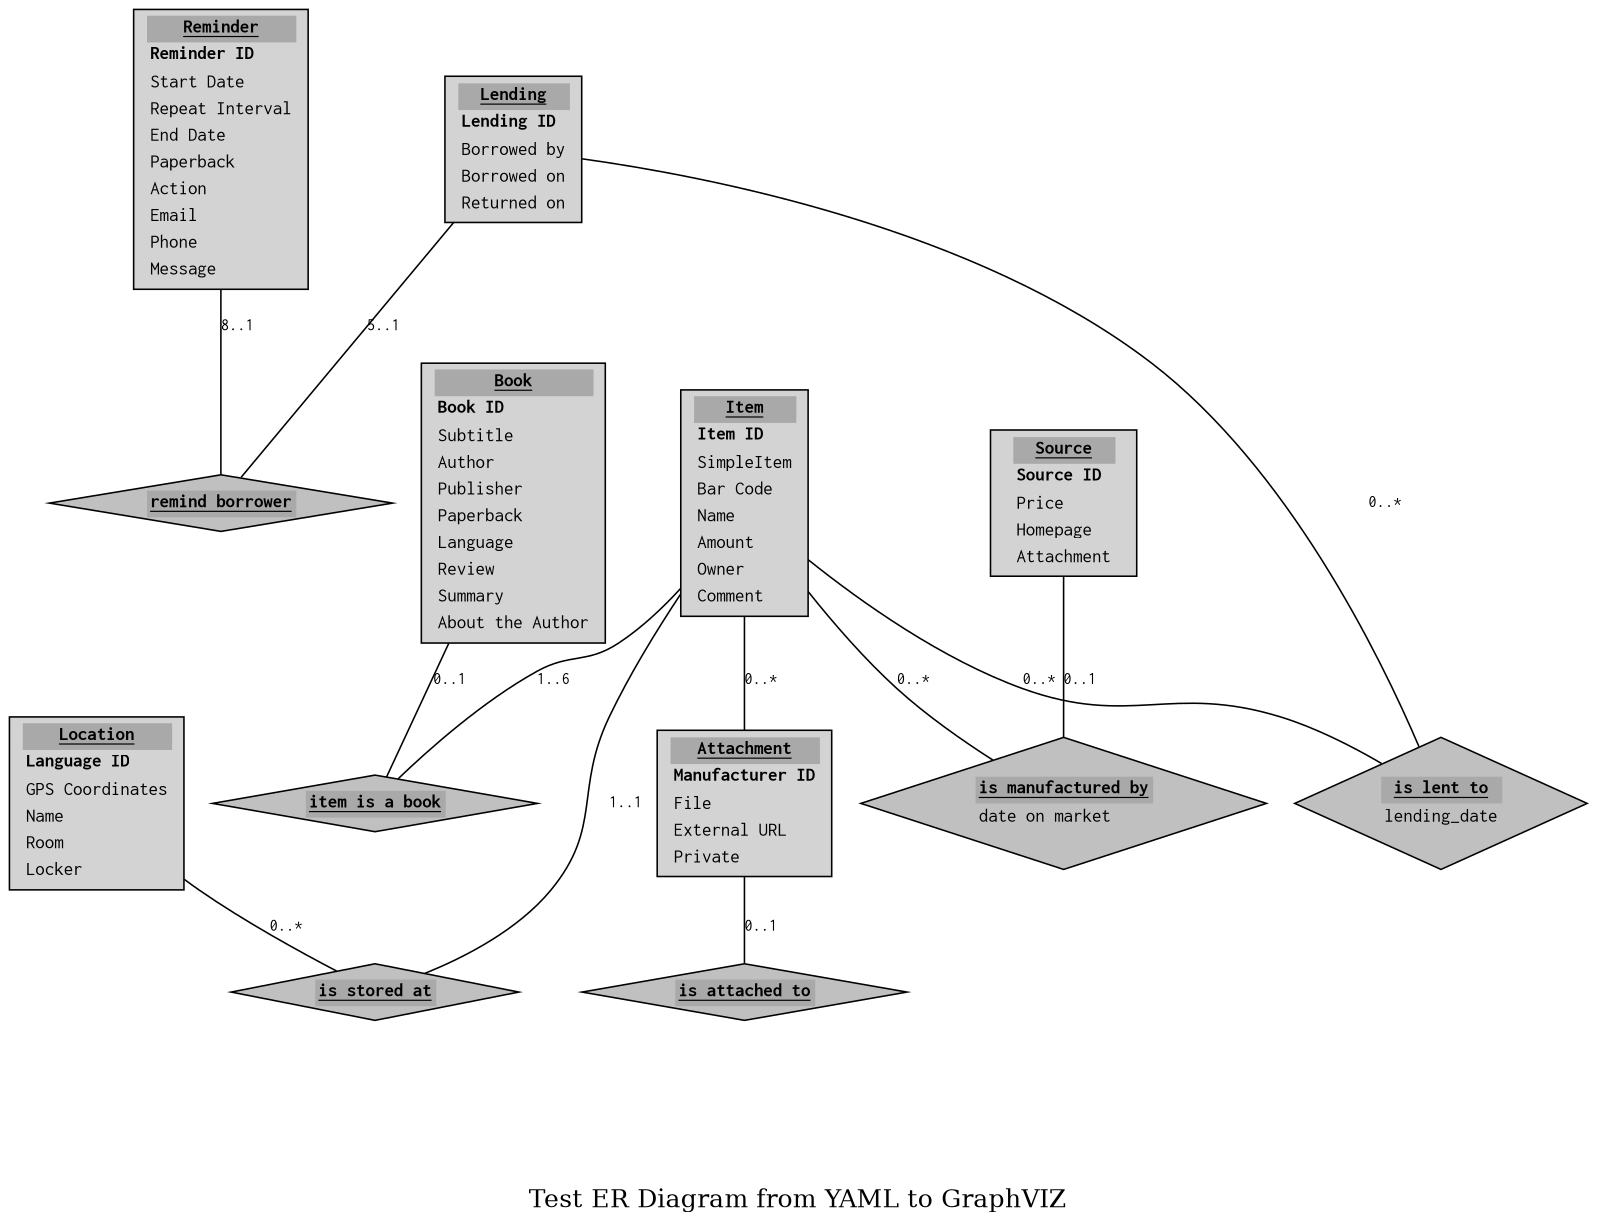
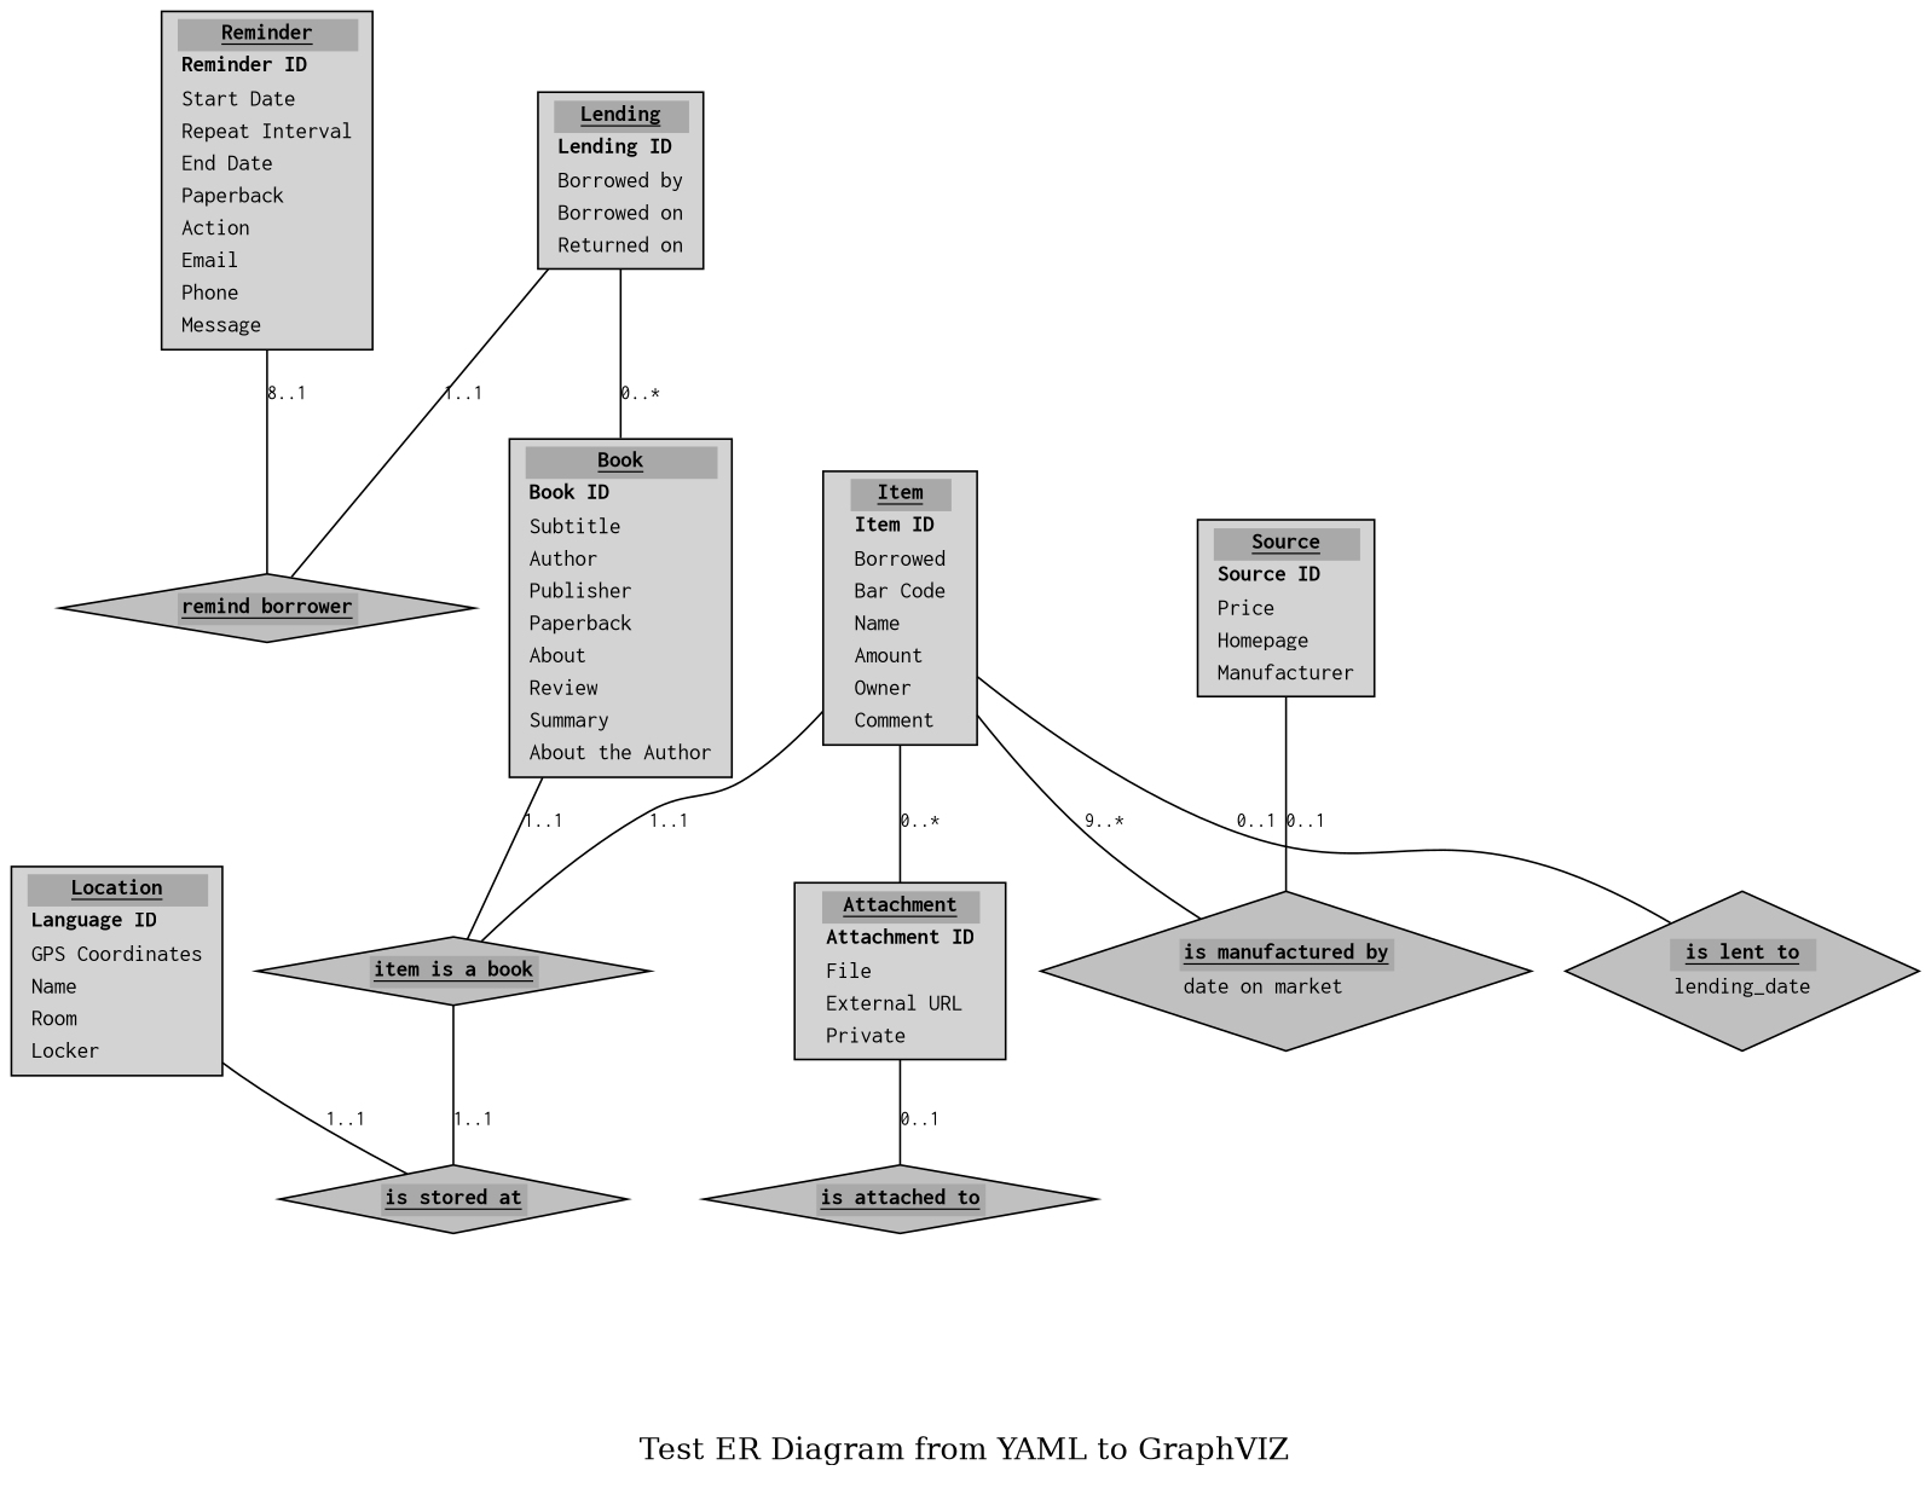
  digraph {
    fontsize=16
    label="\n\nTest ER Diagram from YAML to GraphVIZ"
    rankdir=TB
    node [fillcolor=lightgrey fontname=Courier fontsize=12 shape=box style=filled]
    edge [arrowhead=none fontname=Courier fontsize=10]
-   n1 [label=<     <table border='0' cellborder='0' cellspacing='0'>       <tr><td bgcolor='darkgrey'><b><u>Item</u></b></td></tr>       <tr><td align='left'><b>Item ID</b></td></tr>       <tr><td align='left'>SimpleItem<br/></td></tr>       <tr><td align='left'>Bar Code<br/></td></tr>       <tr><td align='left'>Name<br/></td></tr>       <tr><td align='left'>Amount<br/></td></tr>       <tr><td align='left'>Owner<br/></td></tr>       <tr><td align='left'>Comment<br/></td></tr>     </table>   >]
+   n1 [label=<     <table border='0' cellborder='0' cellspacing='0'>       <tr><td bgcolor='darkgrey'><b><u>Item</u></b></td></tr>       <tr><td align='left'><b>Item ID</b></td></tr>       <tr><td align='left'>Borrowed<br/></td></tr>       <tr><td align='left'>Bar Code<br/></td></tr>       <tr><td align='left'>Name<br/></td></tr>       <tr><td align='left'>Amount<br/></td></tr>       <tr><td align='left'>Owner<br/></td></tr>       <tr><td align='left'>Comment<br/></td></tr>     </table>   >]
    n2 [fillcolor=grey label=<     <table border='0' cellborder='0' cellspacing='0'>       <tr><td bgcolor='darkgrey'><b><u>is manufactured by</u></b></td></tr>       <tr><td align='left'>date on market<br/></td></tr>     </table>   > shape=diamond]
    n3 [fillcolor=grey label=< <table border='0' cellborder='0' cellspacing='0'><tr><td bgcolor='darkgrey'><b><u>is stored at</u></b></td></tr></table> > shape=diamond]
    n4 [fillcolor=grey label=<     <table border='0' cellborder='0' cellspacing='0'>       <tr><td bgcolor='darkgrey'><b><u>is lent to</u></b></td></tr>       <tr><td align='left'>lending_date<br/></td></tr>     </table>   > shape=diamond]
    n5 [fillcolor=grey label=< <table border='0' cellborder='0' cellspacing='0'><tr><td bgcolor='darkgrey'><b><u>item is a book</u></b></td></tr></table> > shape=diamond]
-   n6 [label=<     <table border='0' cellborder='0' cellspacing='0'>       <tr><td bgcolor='darkgrey'><b><u>Attachment</u></b></td></tr>       <tr><td align='left'><b>Manufacturer ID</b></td></tr>       <tr><td align='left'>File<br/></td></tr>       <tr><td align='left'>External URL<br/></td></tr>       <tr><td align='left'>Private<br/></td></tr>     </table>   >]
+   n6 [label=<     <table border='0' cellborder='0' cellspacing='0'>       <tr><td bgcolor='darkgrey'><b><u>Attachment</u></b></td></tr>       <tr><td align='left'><b>Attachment ID</b></td></tr>       <tr><td align='left'>File<br/></td></tr>       <tr><td align='left'>External URL<br/></td></tr>       <tr><td align='left'>Private<br/></td></tr>     </table>   >]
    n7 [fillcolor=grey label=< <table border='0' cellborder='0' cellspacing='0'><tr><td bgcolor='darkgrey'><b><u>is attached to</u></b></td></tr></table> > shape=diamond]
-   n8 [label=<     <table border='0' cellborder='0' cellspacing='0'>       <tr><td bgcolor='darkgrey'><b><u>Source</u></b></td></tr>       <tr><td align='left'><b>Source ID</b></td></tr>       <tr><td align='left'>Price<br/></td></tr>       <tr><td align='left'>Homepage<br/></td></tr>       <tr><td align='left'>Attachment<br/></td></tr>     </table>   >]
+   n8 [label=<     <table border='0' cellborder='0' cellspacing='0'>       <tr><td bgcolor='darkgrey'><b><u>Source</u></b></td></tr>       <tr><td align='left'><b>Source ID</b></td></tr>       <tr><td align='left'>Price<br/></td></tr>       <tr><td align='left'>Homepage<br/></td></tr>       <tr><td align='left'>Manufacturer<br/></td></tr>     </table>   >]
    n9 [label=<     <table border='0' cellborder='0' cellspacing='0'>       <tr><td bgcolor='darkgrey'><b><u>Location</u></b></td></tr>       <tr><td align='left'><b>Language ID</b></td></tr>       <tr><td align='left'>GPS Coordinates<br/></td></tr>       <tr><td align='left'>Name<br/></td></tr>       <tr><td align='left'>Room<br/></td></tr>       <tr><td align='left'>Locker<br/></td></tr>     </table>   >]
    n10 [label=<     <table border='0' cellborder='0' cellspacing='0'>       <tr><td bgcolor='darkgrey'><b><u>Lending</u></b></td></tr>       <tr><td align='left'><b>Lending ID</b></td></tr>       <tr><td align='left'>Borrowed by<br/></td></tr>       <tr><td align='left'>Borrowed on<br/></td></tr>       <tr><td align='left'>Returned on<br/></td></tr>     </table>   >]
    n11 [fillcolor=grey label=< <table border='0' cellborder='0' cellspacing='0'><tr><td bgcolor='darkgrey'><b><u>remind borrower</u></b></td></tr></table> > shape=diamond]
    n12 [label=<     <table border='0' cellborder='0' cellspacing='0'>       <tr><td bgcolor='darkgrey'><b><u>Reminder</u></b></td></tr>       <tr><td align='left'><b>Reminder ID</b></td></tr>       <tr><td align='left'>Start Date<br/></td></tr>       <tr><td align='left'>Repeat Interval<br/></td></tr>       <tr><td align='left'>End Date<br/></td></tr>       <tr><td align='left'>Paperback<br/></td></tr>       <tr><td align='left'>Action<br/></td></tr>       <tr><td align='left'>Email<br/></td></tr>       <tr><td align='left'>Phone<br/></td></tr>       <tr><td align='left'>Message<br/></td></tr>     </table>   >]
-   n13 [label=<     <table border='0' cellborder='0' cellspacing='0'>       <tr><td bgcolor='darkgrey'><b><u>Book</u></b></td></tr>       <tr><td align='left'><b>Book ID</b></td></tr>       <tr><td align='left'>Subtitle<br/></td></tr>       <tr><td align='left'>Author<br/></td></tr>       <tr><td align='left'>Publisher<br/></td></tr>       <tr><td align='left'>Paperback<br/></td></tr>       <tr><td align='left'>Language<br/></td></tr>       <tr><td align='left'>Review<br/></td></tr>       <tr><td align='left'>Summary<br/></td></tr>       <tr><td align='left'>About the Author<br/></td></tr>     </table>   >]
-   n1 -> n2 [label="0..*"]
-   n1 -> n3 [label="1..1"]
-   n1 -> n4 [label="0..*"]
-   n1 -> n5 [label="1..6"]
+   n13 [label=<     <table border='0' cellborder='0' cellspacing='0'>       <tr><td bgcolor='darkgrey'><b><u>Book</u></b></td></tr>       <tr><td align='left'><b>Book ID</b></td></tr>       <tr><td align='left'>Subtitle<br/></td></tr>       <tr><td align='left'>Author<br/></td></tr>       <tr><td align='left'>Publisher<br/></td></tr>       <tr><td align='left'>Paperback<br/></td></tr>       <tr><td align='left'>About<br/></td></tr>       <tr><td align='left'>Review<br/></td></tr>       <tr><td align='left'>Summary<br/></td></tr>       <tr><td align='left'>About the Author<br/></td></tr>     </table>   >]
+   n1 -> n2 [label="9..*"]
+   n5 -> n3 [label="1..1"]
+   n1 -> n4 [label="0..1"]
+   n1 -> n5 [label="1..1"]
    n1 -> n6 [label="0..*"]
    n6 -> n7 [label="0..1"]
    n8 -> n2 [label="0..1"]
-   n9 -> n3 [label="0..*"]
-   n10 -> n4 [label="0..*"]
-   n10 -> n11 [label="5..1"]
+   n9 -> n3 [label="1..1"]
+   n10 -> n13 [label="0..*"]
+   n10 -> n11 [label="1..1"]
    n12 -> n11 [label="8..1"]
-   n13 -> n5 [label="0..1"]
+   n13 -> n5 [label="1..1"]
  }
